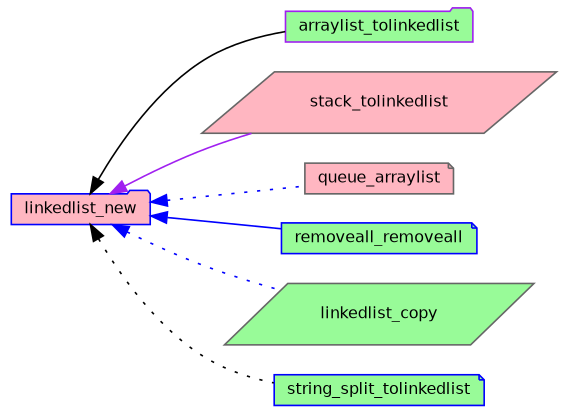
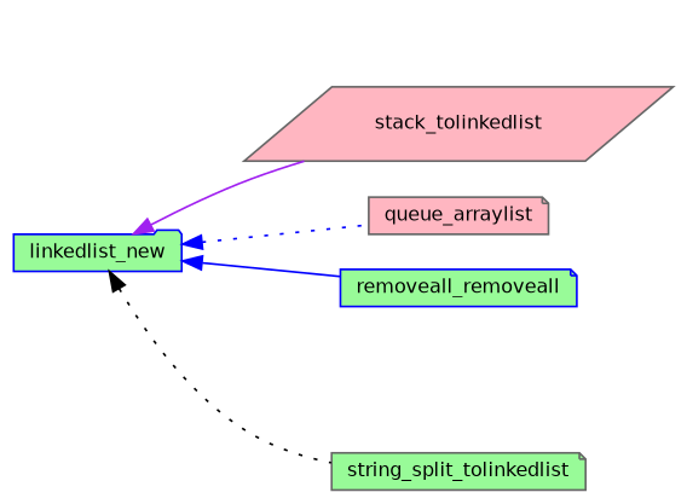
  digraph {
    rankdir=LR
    node [color=gray40 fillcolor=palegreen fontname=Helvetica fontsize=10 shape=note style=filled]
    edge [color=blue dir=back fontname=Helvetica fontsize=10 labelfontname=Helvetica labelfontsize=10 style=solid]
-   n1 [color=blue fillcolor=lightpink fontcolor=black height=0.2 label=linkedlist_new shape=folder width=0.4]
-   n2 [color=purple height=0.2 label=arraylist_tolinkedlist shape=folder width=0.4]
+   n1 [color=blue fontcolor=black height=0.2 label=linkedlist_new shape=folder width=0.4]
    n3 [fillcolor=lightpink height=0.2 label=stack_tolinkedlist shape=parallelogram width=0.4]
    n4 [fillcolor=lightpink height=0.2 label=queue_arraylist width=0.4]
    n5 [color=blue height=0.2 label=removeall_removeall width=0.4]
-   n6 [height=0.2 label=linkedlist_copy shape=parallelogram width=0.4]
-   n7 [color=blue height=0.2 label=string_split_tolinkedlist width=0.4]
-   n1 -> n2 [color=black]
+   n7 [height=0.2 label=string_split_tolinkedlist width=0.4]
    n1 -> n3 [color=purple]
    n1 -> n4 [style=dotted]
    n1 -> n5
-   n1 -> n6 [style=dotted]
    n1 -> n7 [color=black style=dotted]
  }
